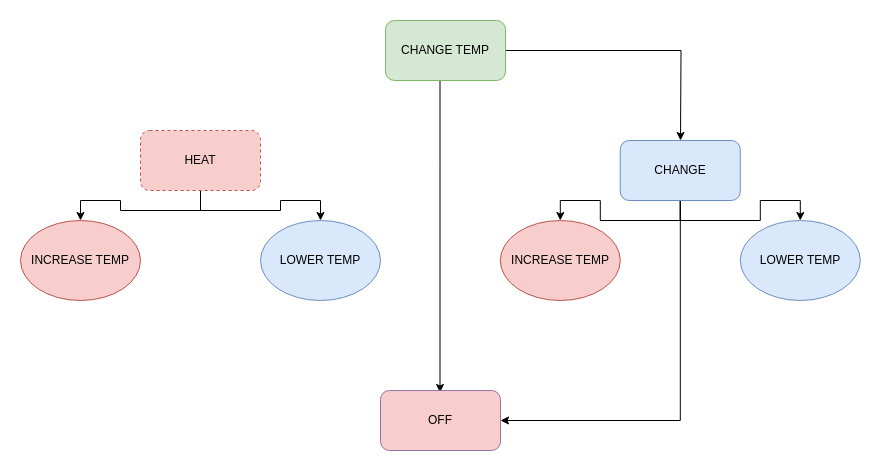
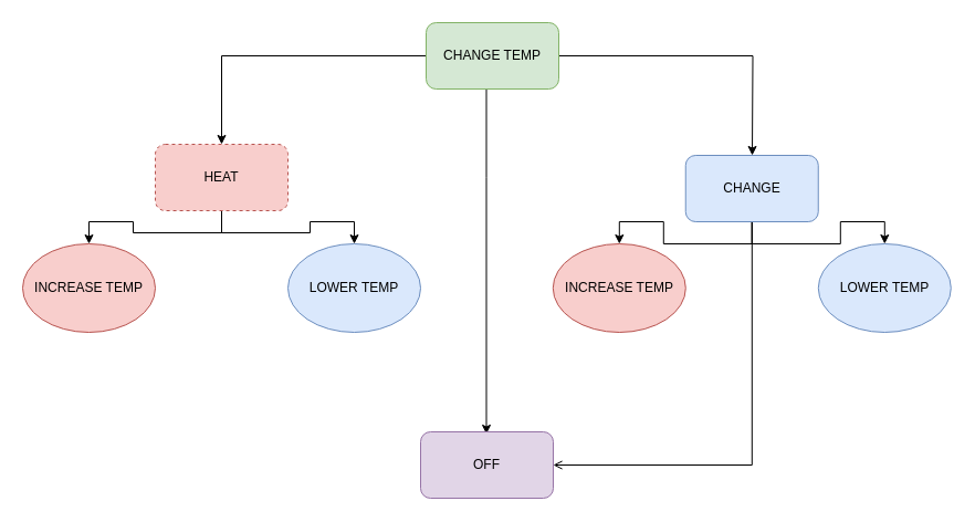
  <mxCell id="0" />
  <mxCell id="1" parent="0" />
  <mxCell id="2" style="edgeStyle=orthogonalEdgeStyle;rounded=0;orthogonalLoop=1;jettySize=auto;html=1;" edge="1" parent="1" source="5"><mxGeometry relative="1" as="geometry"><mxPoint x="680" y="140" as="targetPoint" /></mxGeometry></mxCell>
+ <mxCell id="3" style="edgeStyle=orthogonalEdgeStyle;rounded=0;orthogonalLoop=1;jettySize=auto;html=1;" edge="1" parent="1" source="5" target="8"><mxGeometry relative="1" as="geometry" /></mxCell>
  <mxCell id="4" style="edgeStyle=orthogonalEdgeStyle;rounded=0;orthogonalLoop=1;jettySize=auto;html=1;entryX=0.45;entryY=0.033;entryDx=0;entryDy=0;entryPerimeter=0;" edge="1" parent="1"><mxGeometry relative="1" as="geometry"><mxPoint x="439.5" y="80" as="sourcePoint" /><mxPoint x="439.5" y="391.98" as="targetPoint" /><Array as="points"><mxPoint x="439.5" y="160" /><mxPoint x="439.5" y="160" /></Array></mxGeometry></mxCell>
  <mxCell id="5" value="CHANGE TEMP" style="rounded=1;whiteSpace=wrap;html=1;fillColor=#d5e8d4;strokeColor=#82b366;" vertex="1" parent="1"><mxGeometry x="385" y="20" width="120" height="60" as="geometry" /></mxCell>
  <mxCell id="6" style="edgeStyle=orthogonalEdgeStyle;rounded=0;orthogonalLoop=1;jettySize=auto;html=1;" edge="1" parent="1" source="8" target="13"><mxGeometry relative="1" as="geometry"><mxPoint x="80" y="260" as="targetPoint" /></mxGeometry></mxCell>
  <mxCell id="7" style="edgeStyle=orthogonalEdgeStyle;rounded=0;orthogonalLoop=1;jettySize=auto;html=1;" edge="1" parent="1" source="8" target="14"><mxGeometry relative="1" as="geometry"><mxPoint x="320" y="260" as="targetPoint" /></mxGeometry></mxCell>
  <mxCell id="8" value="HEAT" style="rounded=1;whiteSpace=wrap;html=1;fillColor=#f8cecc;strokeColor=#b85450;dashed=1;" vertex="1" parent="1"><mxGeometry x="140" y="130" width="120" height="60" as="geometry" /></mxCell>
  <mxCell id="9" style="edgeStyle=orthogonalEdgeStyle;rounded=0;orthogonalLoop=1;jettySize=auto;html=1;" edge="1" parent="1" source="12" target="15"><mxGeometry relative="1" as="geometry"><mxPoint x="559.8" y="260" as="targetPoint" /></mxGeometry></mxCell>
  <mxCell id="10" style="edgeStyle=orthogonalEdgeStyle;rounded=0;orthogonalLoop=1;jettySize=auto;html=1;" edge="1" parent="1" source="12" target="16"><mxGeometry relative="1" as="geometry"><mxPoint x="799.8" y="260" as="targetPoint" /></mxGeometry></mxCell>
- <mxCell id="11" style="edgeStyle=orthogonalEdgeStyle;rounded=0;orthogonalLoop=1;jettySize=auto;html=1;entryX=1;entryY=0.5;entryDx=0;entryDy=0;" edge="1" parent="1" source="12" target="17"><mxGeometry relative="1" as="geometry"><mxPoint x="679.75" y="420" as="targetPoint" /><Array as="points"><mxPoint x="680" y="420" /></Array></mxGeometry></mxCell>
+ <mxCell id="11" style="edgeStyle=orthogonalEdgeStyle;rounded=0;orthogonalLoop=1;jettySize=auto;html=1;entryX=1;entryY=0.5;entryDx=0;entryDy=0;endArrow=open;" edge="1" parent="1" source="12" target="17"><mxGeometry relative="1" as="geometry"><mxPoint x="679.75" y="420" as="targetPoint" /><Array as="points"><mxPoint x="680" y="420" /></Array></mxGeometry></mxCell>
  <mxCell id="12" value="CHANGE" style="rounded=1;whiteSpace=wrap;html=1;fillColor=#dae8fc;strokeColor=#6c8ebf;" vertex="1" parent="1"><mxGeometry x="619.75" y="140" width="120" height="60" as="geometry" /></mxCell>
  <mxCell id="13" value="INCREASE TEMP" style="ellipse;whiteSpace=wrap;html=1;fillColor=#f8cecc;strokeColor=#b85450;" vertex="1" parent="1"><mxGeometry y="220" width="120" height="80" as="geometry" x="20" /></mxCell>
  <mxCell id="14" value="LOWER TEMP" style="ellipse;whiteSpace=wrap;html=1;fillColor=#dae8fc;strokeColor=#6c8ebf;" vertex="1" parent="1"><mxGeometry x="260" y="220" width="120" height="80" as="geometry" /></mxCell>
  <mxCell id="15" value="INCREASE TEMP" style="ellipse;whiteSpace=wrap;html=1;fillColor=#f8cecc;strokeColor=#b85450;" vertex="1" parent="1"><mxGeometry x="499.8" y="220" width="120" height="80" as="geometry" /></mxCell>
  <mxCell id="16" value="LOWER TEMP" style="ellipse;whiteSpace=wrap;html=1;fillColor=#dae8fc;strokeColor=#6c8ebf;" vertex="1" parent="1"><mxGeometry x="739.8" y="220" width="120" height="80" as="geometry" /></mxCell>
- <mxCell id="17" value="OFF" style="rounded=1;whiteSpace=wrap;html=1;fillColor=#f8cecc;strokeColor=#9673a6;" vertex="1" parent="1"><mxGeometry x="380" y="390" width="120" height="60" as="geometry" /></mxCell>
+ <mxCell id="17" value="OFF" style="rounded=1;whiteSpace=wrap;html=1;fillColor=#e1d5e7;strokeColor=#9673a6;" vertex="1" parent="1"><mxGeometry x="380" y="390" width="120" height="60" as="geometry" /></mxCell>
